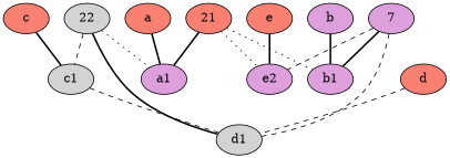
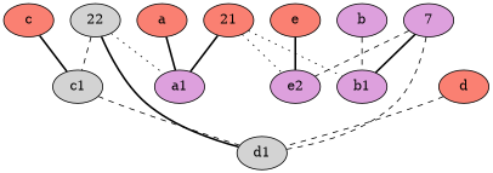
  graph {
    node [fillcolor=salmon labelfontsize=50 style=filled]
    edge [style=dashed]
    d
    d1 [fillcolor=lightgrey]
    c1 [fillcolor=lightgrey]
    22 [fillcolor=lightgrey]
    a1 [fillcolor=plum]
    a
    n7 [fillcolor=plum label=e2]
    b [fillcolor=plum]
    b1 [fillcolor=plum]
    7 [fillcolor=plum]
    21
    e
    c
    d -- d1
    c1 -- d1
    22 -- d1 [style=bold]
    22 -- c1
    22 -- a1 [style=dotted]
    a -- a1 [style=bold]
-   b -- b1 [style=bold]
+   b -- b1
    7 -- d1
    7 -- n7
    7 -- b1 [style=bold]
    21 -- a1 [style=bold]
    21 -- n7 [style=dotted]
    21 -- b1 [style=dotted]
    e -- n7 [style=bold]
    c -- c1 [style=bold]
  }
